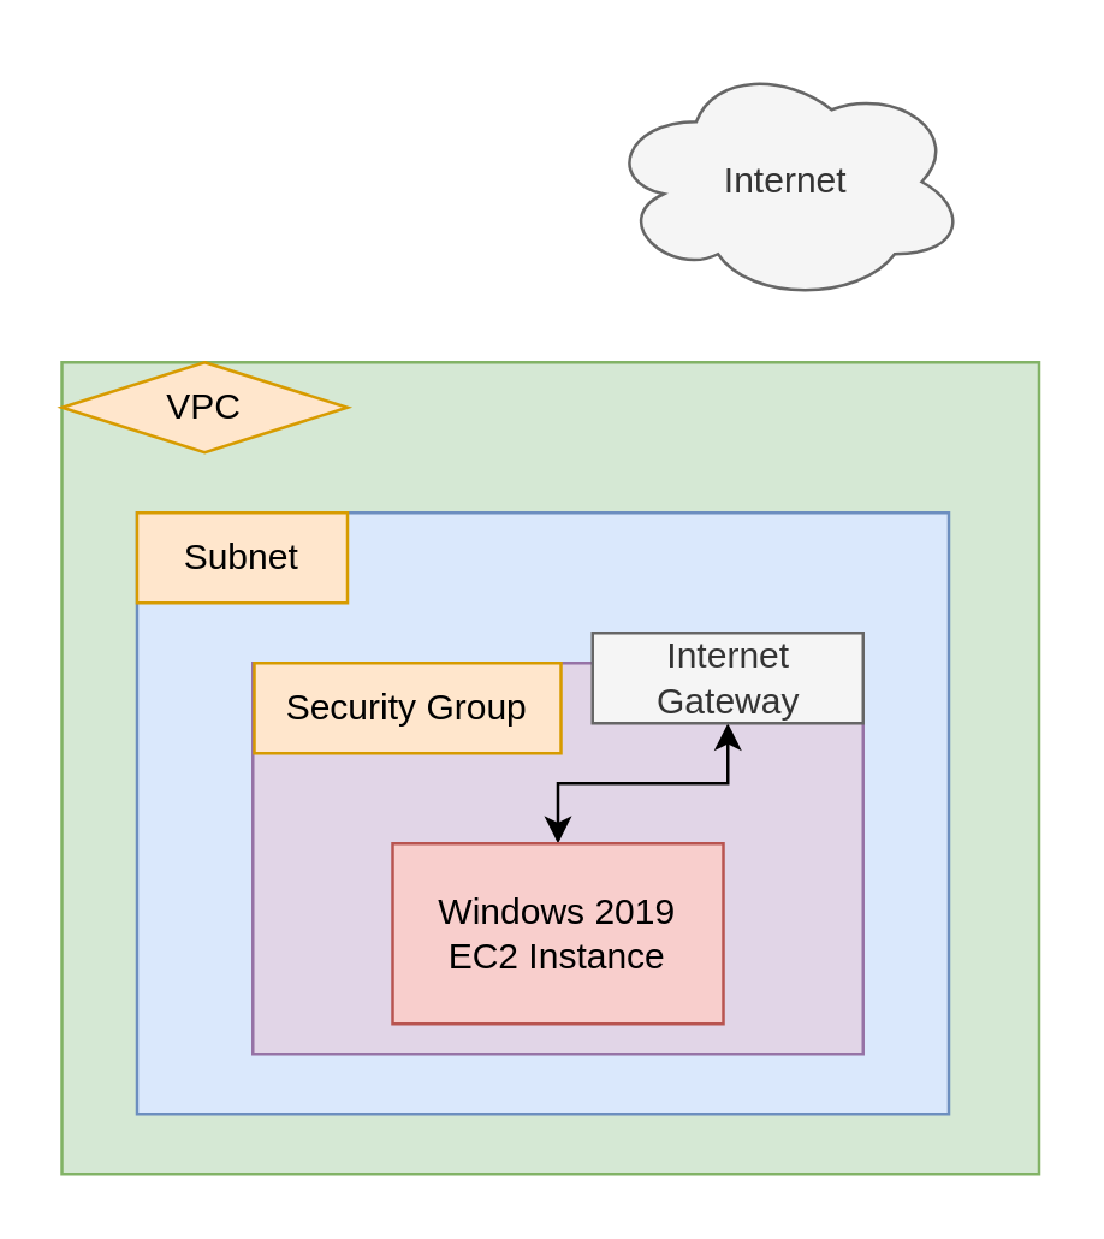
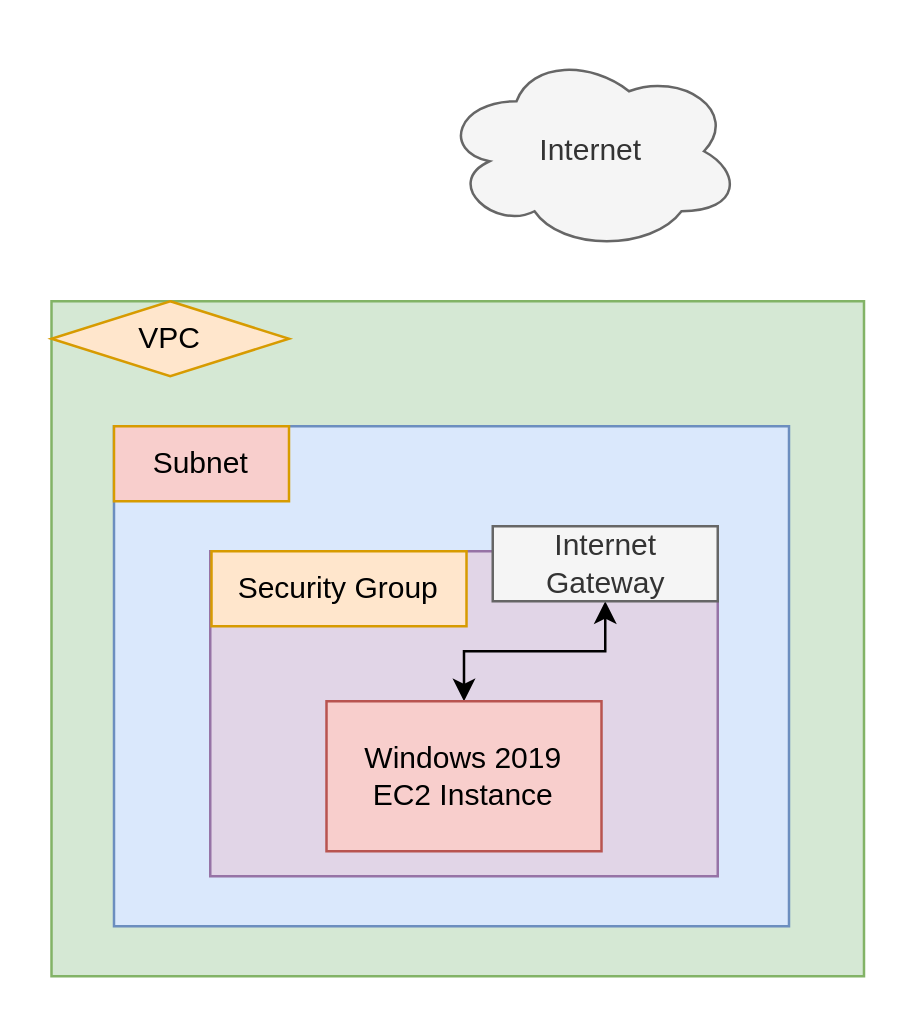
  <mxCell id="0" />
  <mxCell id="1" parent="0" />
  <mxCell id="2" value="" style="rounded=0;whiteSpace=wrap;html=1;fillColor=#d5e8d4;strokeColor=#82b366;" parent="1" vertex="1"><mxGeometry x="20" y="120" width="325" height="270" as="geometry" /></mxCell>
  <mxCell id="3" value="VPC" style="rhombus;whiteSpace=wrap;html=1;fillColor=#ffe6cc;strokeColor=#d79b00;" parent="1" vertex="1"><mxGeometry x="20" y="120" width="95" height="30" as="geometry" /></mxCell>
  <mxCell id="4" value="" style="rounded=0;whiteSpace=wrap;html=1;fillColor=#dae8fc;strokeColor=#6c8ebf;" parent="1" vertex="1"><mxGeometry x="45" y="170" width="270" height="200" as="geometry" /></mxCell>
  <mxCell id="5" value="" style="rounded=0;whiteSpace=wrap;html=1;fillColor=#e1d5e7;strokeColor=#9673a6;" parent="1" vertex="1"><mxGeometry x="83.5" y="220" width="203" height="130" as="geometry" /></mxCell>
  <mxCell id="6" style="edgeStyle=orthogonalEdgeStyle;rounded=0;orthogonalLoop=1;jettySize=auto;html=1;exitX=0.5;exitY=0;exitDx=0;exitDy=0;entryX=0.5;entryY=1;entryDx=0;entryDy=0;startArrow=classic;startFill=1;" edge="1" parent="1" source="7" target="11"><mxGeometry relative="1" as="geometry"><Array as="points"><mxPoint x="185" y="260" /><mxPoint x="242" y="260" /></Array></mxGeometry></mxCell>
  <mxCell id="7" value="Windows 2019 &lt;br&gt;EC2 Instance" style="rounded=0;whiteSpace=wrap;html=1;fillColor=#f8cecc;strokeColor=#b85450;" parent="1" vertex="1"><mxGeometry x="130" y="280" width="110" height="60" as="geometry" /></mxCell>
  <mxCell id="8" value="Security Group" style="rounded=0;whiteSpace=wrap;html=1;fillColor=#ffe6cc;strokeColor=#d79b00;" parent="1" vertex="1"><mxGeometry x="84" y="220" width="102" height="30" as="geometry" /></mxCell>
- <mxCell id="9" value="Subnet" style="rounded=0;whiteSpace=wrap;html=1;fillColor=#ffe6cc;strokeColor=#d79b00;" parent="1" vertex="1"><mxGeometry x="45" y="170" width="70" height="30" as="geometry" /></mxCell>
- <mxCell id="10" value="Internet" style="ellipse;shape=cloud;whiteSpace=wrap;html=1;fillColor=#f5f5f5;strokeColor=#666666;fontColor=#333333;" parent="1" vertex="1"><mxGeometry x="201" y="20" width="120" height="80" as="geometry" /></mxCell>
+ <mxCell id="9" value="Subnet" style="rounded=0;whiteSpace=wrap;html=1;fillColor=#f8cecc;strokeColor=#d79b00;" parent="1" vertex="1"><mxGeometry x="45" y="170" width="70" height="30" as="geometry" /></mxCell>
+ <mxCell id="10" value="Internet" style="ellipse;shape=cloud;whiteSpace=wrap;html=1;fillColor=#f5f5f5;strokeColor=#666666;fontColor=#333333;" parent="1" vertex="1"><mxGeometry x="176" y="20" width="120" height="80" as="geometry" /></mxCell>
  <mxCell id="11" value="Internet Gateway" style="rounded=0;whiteSpace=wrap;html=1;fillColor=#f5f5f5;strokeColor=#666666;fontColor=#333333;" vertex="1" parent="1"><mxGeometry x="196.5" y="210" width="90" height="30" as="geometry" /></mxCell>
